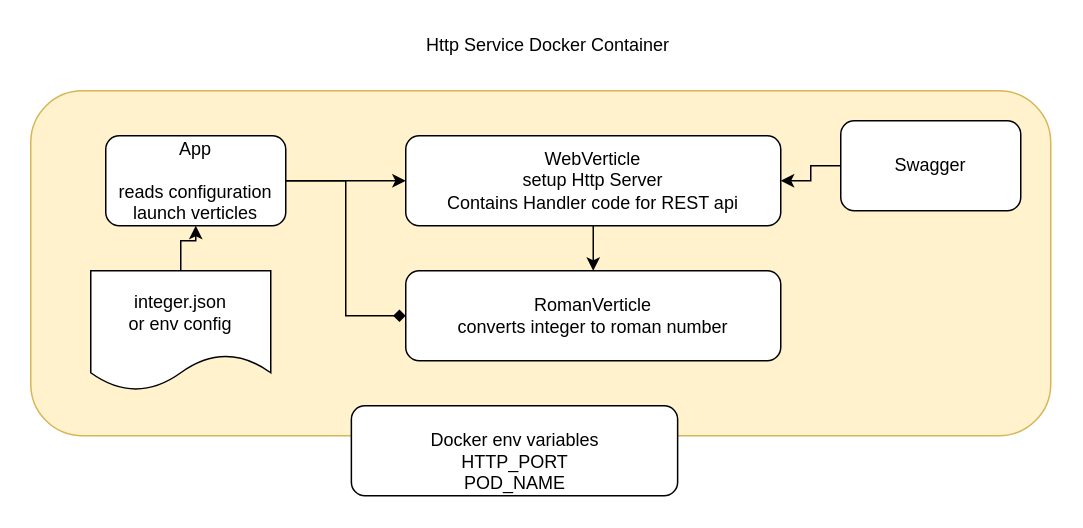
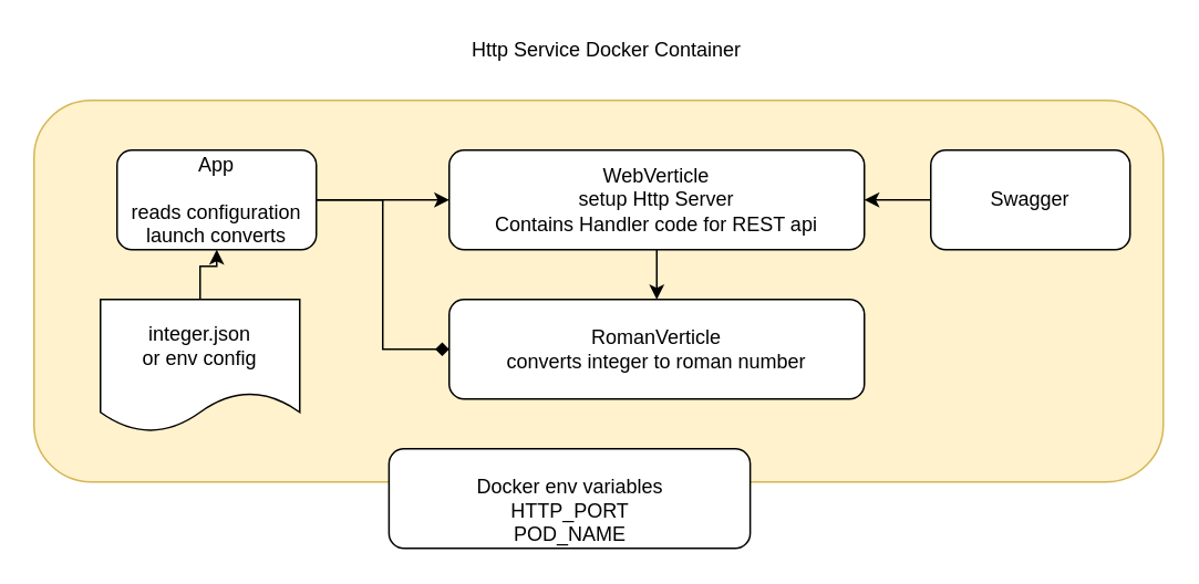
  <mxCell id="0" />
  <mxCell id="1" parent="0" />
  <mxCell id="2" value="" style="rounded=1;whiteSpace=wrap;html=1;fillColor=#fff2cc;strokeColor=#d6b656;shadow=0;" vertex="1" parent="1"><mxGeometry x="20" y="60" width="680" height="230" as="geometry" /></mxCell>
  <mxCell id="3" style="edgeStyle=orthogonalEdgeStyle;rounded=0;orthogonalLoop=1;jettySize=auto;html=1;" edge="1" parent="1" source="5" target="7"><mxGeometry relative="1" as="geometry" /></mxCell>
  <mxCell id="4" style="edgeStyle=orthogonalEdgeStyle;rounded=0;orthogonalLoop=1;jettySize=auto;html=1;entryX=0;entryY=0.5;entryDx=0;entryDy=0;endArrow=diamond;" edge="1" parent="1" source="5" target="8"><mxGeometry relative="1" as="geometry" /></mxCell>
- <mxCell id="5" value="App&lt;br&gt;&lt;br&gt;reads configuration&lt;br&gt;launch verticles" style="rounded=1;whiteSpace=wrap;html=1;" vertex="1" parent="1"><mxGeometry x="70" y="90" width="120" height="60" as="geometry" /></mxCell>
+ <mxCell id="5" value="App&lt;br&gt;&lt;br&gt;reads configuration&lt;br&gt;launch converts" style="rounded=1;whiteSpace=wrap;html=1;" vertex="1" parent="1"><mxGeometry x="70" y="90" width="120" height="60" as="geometry" /></mxCell>
  <mxCell id="6" value="" style="edgeStyle=orthogonalEdgeStyle;rounded=0;orthogonalLoop=1;jettySize=auto;html=1;" edge="1" parent="1" source="7" target="8"><mxGeometry relative="1" as="geometry" /></mxCell>
  <mxCell id="7" value="WebVerticle&lt;br&gt;setup Http Server&lt;br&gt;Contains Handler code for REST api" style="rounded=1;whiteSpace=wrap;html=1;" vertex="1" parent="1"><mxGeometry x="270" y="90" width="250" height="60" as="geometry" /></mxCell>
  <mxCell id="8" value="RomanVerticle&lt;br&gt;converts integer to roman number" style="rounded=1;whiteSpace=wrap;html=1;" vertex="1" parent="1"><mxGeometry x="270" y="180" width="250" height="60" as="geometry" /></mxCell>
  <mxCell id="9" value="Http Service Docker Container" style="text;html=1;strokeColor=none;fillColor=none;align=center;verticalAlign=middle;whiteSpace=wrap;rounded=0;shadow=0;" vertex="1" parent="1"><mxGeometry x="270" y="20" width="190" height="20" as="geometry" /></mxCell>
  <mxCell id="10" style="edgeStyle=orthogonalEdgeStyle;rounded=0;orthogonalLoop=1;jettySize=auto;html=1;exitX=0;exitY=0.5;exitDx=0;exitDy=0;entryX=1;entryY=0.5;entryDx=0;entryDy=0;" edge="1" parent="1" source="11" target="7"><mxGeometry relative="1" as="geometry" /></mxCell>
- <mxCell id="11" value="Swagger&lt;br&gt;" style="rounded=1;whiteSpace=wrap;html=1;shadow=0;" vertex="1" parent="1"><mxGeometry x="560" y="80" width="120" height="60" as="geometry" /></mxCell>
+ <mxCell id="11" value="Swagger&lt;br&gt;" style="rounded=1;whiteSpace=wrap;html=1;shadow=0;" vertex="1" parent="1"><mxGeometry x="560" y="90" width="120" height="60" as="geometry" /></mxCell>
  <mxCell id="12" value="" style="edgeStyle=orthogonalEdgeStyle;rounded=0;orthogonalLoop=1;jettySize=auto;html=1;" edge="1" parent="1" source="13" target="5"><mxGeometry relative="1" as="geometry" /></mxCell>
  <mxCell id="13" value="integer.json&lt;br&gt;or env config" style="shape=document;whiteSpace=wrap;html=1;boundedLbl=1;shadow=0;" vertex="1" parent="1"><mxGeometry x="60" y="180" width="120" height="80" as="geometry" /></mxCell>
  <mxCell id="14" value="&lt;br&gt;Docker env variables&lt;br&gt;HTTP_PORT&lt;br&gt;POD_NAME" style="rounded=1;whiteSpace=wrap;html=1;shadow=0;" vertex="1" parent="1"><mxGeometry x="233.75" y="270" width="217.5" height="60" as="geometry" /></mxCell>
